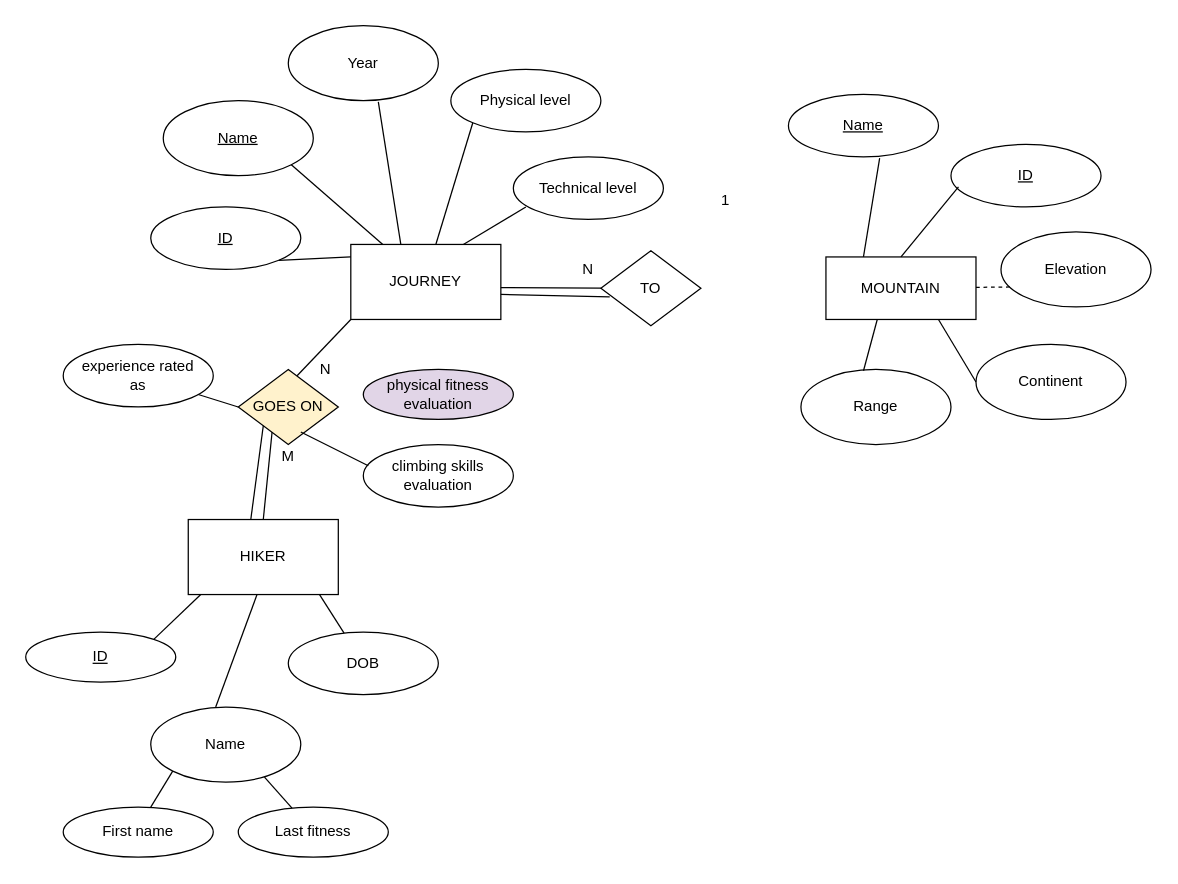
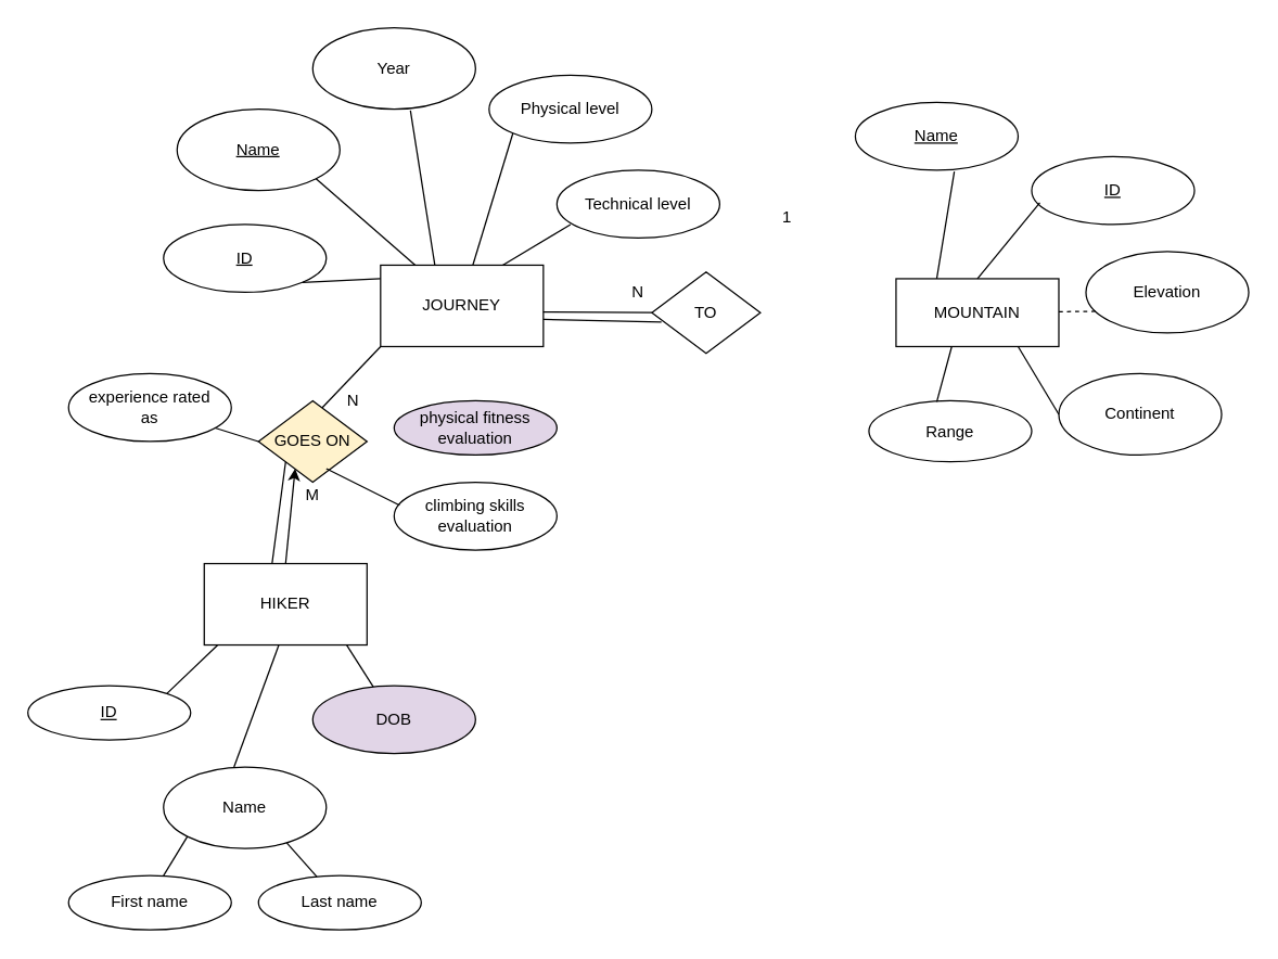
  <mxCell id="0" />
  <mxCell id="1" parent="0" />
  <mxCell id="2" value="MOUNTAIN" style="rounded=0;whiteSpace=wrap;html=1;" vertex="1" parent="1"><mxGeometry x="660" y="205" width="120" height="50" as="geometry" /></mxCell>
  <mxCell id="3" value="&lt;u&gt;ID&lt;/u&gt;" style="ellipse;whiteSpace=wrap;html=1;" vertex="1" parent="1"><mxGeometry x="760" y="115" width="120" height="50" as="geometry" /></mxCell>
  <mxCell id="4" value="Name" style="ellipse;whiteSpace=wrap;html=1;fontStyle=4" vertex="1" parent="1"><mxGeometry x="630" y="75" width="120" height="50" as="geometry" /></mxCell>
- <mxCell id="5" value="Range" style="ellipse;whiteSpace=wrap;html=1;" vertex="1" parent="1"><mxGeometry x="640" y="295" width="120" height="60" as="geometry" /></mxCell>
+ <mxCell id="5" value="Range" style="ellipse;whiteSpace=wrap;html=1;" vertex="1" parent="1"><mxGeometry x="640" y="295" width="120" height="45" as="geometry" /></mxCell>
  <mxCell id="6" value="Continent" style="ellipse;whiteSpace=wrap;html=1;" vertex="1" parent="1"><mxGeometry x="780" y="275" width="120" height="60" as="geometry" /></mxCell>
  <mxCell id="7" value="Elevation" style="ellipse;whiteSpace=wrap;html=1;" vertex="1" parent="1"><mxGeometry x="800" y="185" width="120" height="60" as="geometry" /></mxCell>
  <mxCell id="8" value="JOURNEY" style="rounded=0;whiteSpace=wrap;html=1;" vertex="1" parent="1"><mxGeometry x="280" y="195" width="120" height="60" as="geometry" /></mxCell>
  <mxCell id="9" value="&lt;u&gt;ID&lt;/u&gt;" style="ellipse;whiteSpace=wrap;html=1;" vertex="1" parent="1"><mxGeometry x="120" y="165" width="120" height="50" as="geometry" /></mxCell>
  <mxCell id="10" value="&lt;u&gt;Name&lt;/u&gt;" style="ellipse;whiteSpace=wrap;html=1;" vertex="1" parent="1"><mxGeometry x="130" y="80" width="120" height="60" as="geometry" /></mxCell>
  <mxCell id="11" value="Year" style="ellipse;whiteSpace=wrap;html=1;" vertex="1" parent="1"><mxGeometry x="230" y="20" width="120" height="60" as="geometry" /></mxCell>
  <mxCell id="12" value="Physical level" style="ellipse;whiteSpace=wrap;html=1;" vertex="1" parent="1"><mxGeometry x="360" y="55" width="120" height="50" as="geometry" /></mxCell>
  <mxCell id="13" value="Technical level" style="ellipse;whiteSpace=wrap;html=1;" vertex="1" parent="1"><mxGeometry x="410" y="125" width="120" height="50" as="geometry" /></mxCell>
  <mxCell id="14" value="HIKER" style="rounded=0;whiteSpace=wrap;html=1;" vertex="1" parent="1"><mxGeometry x="150" y="415" width="120" height="60" as="geometry" /></mxCell>
  <mxCell id="15" value="&lt;u&gt;ID&lt;/u&gt;" style="ellipse;whiteSpace=wrap;html=1;" vertex="1" parent="1"><mxGeometry x="20" y="505" width="120" height="40" as="geometry" /></mxCell>
  <mxCell id="16" value="Name" style="ellipse;whiteSpace=wrap;html=1;" vertex="1" parent="1"><mxGeometry x="120" y="565" width="120" height="60" as="geometry" /></mxCell>
  <mxCell id="17" value="First name" style="ellipse;whiteSpace=wrap;html=1;" vertex="1" parent="1"><mxGeometry x="50" y="645" width="120" height="40" as="geometry" /></mxCell>
- <mxCell id="18" value="Last fitness" style="ellipse;whiteSpace=wrap;html=1;" vertex="1" parent="1"><mxGeometry x="190" y="645" width="120" height="40" as="geometry" /></mxCell>
+ <mxCell id="18" value="Last name" style="ellipse;whiteSpace=wrap;html=1;" vertex="1" parent="1"><mxGeometry x="190" y="645" width="120" height="40" as="geometry" /></mxCell>
  <mxCell id="19" value="TO" style="rhombus;whiteSpace=wrap;html=1;" vertex="1" parent="1"><mxGeometry x="480" y="200" width="80" height="60" as="geometry" /></mxCell>
  <mxCell id="20" value="" style="endArrow=none;html=1;entryX=0.088;entryY=0.617;entryDx=0;entryDy=0;entryPerimeter=0;" edge="1" parent="1" target="19"><mxGeometry width="50" height="50" relative="1" as="geometry"><mxPoint x="400" y="235" as="sourcePoint" /><mxPoint x="480" y="235" as="targetPoint" /></mxGeometry></mxCell>
  <mxCell id="21" value="" style="endArrow=none;html=1;" edge="1" parent="1"><mxGeometry width="50" height="50" relative="1" as="geometry"><mxPoint x="400" y="229.52" as="sourcePoint" /><mxPoint x="480" y="230" as="targetPoint" /></mxGeometry></mxCell>
  <mxCell id="22" value="N" style="text;html=1;strokeColor=none;fillColor=none;align=center;verticalAlign=middle;whiteSpace=wrap;rounded=0;" vertex="1" parent="1"><mxGeometry x="450" y="205" width="40" height="20" as="geometry" /></mxCell>
  <mxCell id="23" value="1" style="text;html=1;strokeColor=none;fillColor=none;align=center;verticalAlign=middle;whiteSpace=wrap;rounded=0;" vertex="1" parent="1"><mxGeometry x="560" y="150" width="40" height="20" as="geometry" /></mxCell>
- <mxCell id="24" value="DOB" style="ellipse;whiteSpace=wrap;html=1;" vertex="1" parent="1"><mxGeometry x="230" y="505" width="120" height="50" as="geometry" /></mxCell>
+ <mxCell id="24" value="DOB" style="ellipse;whiteSpace=wrap;html=1;fillColor=#e1d5e7;" vertex="1" parent="1"><mxGeometry x="230" y="505" width="120" height="50" as="geometry" /></mxCell>
  <mxCell id="25" value="GOES ON" style="rhombus;whiteSpace=wrap;html=1;fillColor=#fff2cc;" vertex="1" parent="1"><mxGeometry x="190" y="295" width="80" height="60" as="geometry" /></mxCell>
- <mxCell id="26" value="" style="endArrow=none;html=1;entryX=0.338;entryY=0.833;entryDx=0;entryDy=0;entryPerimeter=0;exitX=0.5;exitY=0;exitDx=0;exitDy=0;" edge="1" parent="1" source="14" target="25"><mxGeometry width="50" height="50" relative="1" as="geometry"><mxPoint x="205" y="415" as="sourcePoint" /><mxPoint x="255" y="365" as="targetPoint" /></mxGeometry></mxCell>
+ <mxCell id="26" value="" style="endArrow=classic;html=1;entryX=0.338;entryY=0.833;entryDx=0;entryDy=0;entryPerimeter=0;exitX=0.5;exitY=0;exitDx=0;exitDy=0;" edge="1" parent="1" source="14" target="25"><mxGeometry width="50" height="50" relative="1" as="geometry"><mxPoint x="205" y="415" as="sourcePoint" /><mxPoint x="255" y="365" as="targetPoint" /></mxGeometry></mxCell>
  <mxCell id="27" value="" style="endArrow=none;html=1;entryX=0;entryY=1;entryDx=0;entryDy=0;" edge="1" parent="1" target="25"><mxGeometry width="50" height="50" relative="1" as="geometry"><mxPoint x="200" y="415" as="sourcePoint" /><mxPoint x="212" y="345" as="targetPoint" /></mxGeometry></mxCell>
  <mxCell id="28" value="" style="endArrow=none;html=1;exitX=0.588;exitY=0.083;exitDx=0;exitDy=0;exitPerimeter=0;" edge="1" parent="1" source="25"><mxGeometry width="50" height="50" relative="1" as="geometry"><mxPoint x="230" y="305" as="sourcePoint" /><mxPoint x="280" y="255" as="targetPoint" /></mxGeometry></mxCell>
  <mxCell id="29" value="M" style="text;html=1;strokeColor=none;fillColor=none;align=center;verticalAlign=middle;whiteSpace=wrap;rounded=0;" vertex="1" parent="1"><mxGeometry x="210" y="355" width="40" height="20" as="geometry" /></mxCell>
  <mxCell id="30" value="N" style="text;html=1;strokeColor=none;fillColor=none;align=center;verticalAlign=middle;whiteSpace=wrap;rounded=0;" vertex="1" parent="1"><mxGeometry x="240" y="285" width="40" height="20" as="geometry" /></mxCell>
  <mxCell id="31" value="physical fitness evaluation" style="ellipse;whiteSpace=wrap;html=1;fillColor=#e1d5e7;" vertex="1" parent="1"><mxGeometry x="290" y="295" width="120" height="40" as="geometry" /></mxCell>
  <mxCell id="32" value="climbing skills evaluation" style="ellipse;whiteSpace=wrap;html=1;" vertex="1" parent="1"><mxGeometry x="290" y="355" width="120" height="50" as="geometry" /></mxCell>
  <mxCell id="33" value="experience rated&lt;br&gt;as" style="ellipse;whiteSpace=wrap;html=1;" vertex="1" parent="1"><mxGeometry x="50" y="275" width="120" height="50" as="geometry" /></mxCell>
  <mxCell id="34" value="" style="endArrow=none;html=1;exitX=1;exitY=0;exitDx=0;exitDy=0;" edge="1" parent="1" source="15"><mxGeometry width="50" height="50" relative="1" as="geometry"><mxPoint x="110" y="525" as="sourcePoint" /><mxPoint x="160" y="475" as="targetPoint" /></mxGeometry></mxCell>
  <mxCell id="35" value="" style="endArrow=none;html=1;exitX=0.433;exitY=0;exitDx=0;exitDy=0;exitPerimeter=0;" edge="1" parent="1" source="16"><mxGeometry width="50" height="50" relative="1" as="geometry"><mxPoint x="155" y="525" as="sourcePoint" /><mxPoint x="205" y="475" as="targetPoint" /></mxGeometry></mxCell>
  <mxCell id="36" value="" style="endArrow=none;html=1;entryX=0;entryY=1;entryDx=0;entryDy=0;" edge="1" parent="1" target="16"><mxGeometry width="50" height="50" relative="1" as="geometry"><mxPoint x="120" y="645" as="sourcePoint" /><mxPoint x="147" y="615" as="targetPoint" /></mxGeometry></mxCell>
  <mxCell id="37" value="" style="endArrow=none;html=1;entryX=0.758;entryY=0.933;entryDx=0;entryDy=0;entryPerimeter=0;" edge="1" parent="1" source="18" target="16"><mxGeometry width="50" height="50" relative="1" as="geometry"><mxPoint x="180" y="655" as="sourcePoint" /><mxPoint x="230" y="605" as="targetPoint" /></mxGeometry></mxCell>
  <mxCell id="38" value="" style="endArrow=none;html=1;" edge="1" parent="1" source="24"><mxGeometry width="50" height="50" relative="1" as="geometry"><mxPoint x="205" y="525" as="sourcePoint" /><mxPoint x="255" y="475" as="targetPoint" /></mxGeometry></mxCell>
  <mxCell id="39" value="" style="endArrow=none;html=1;" edge="1" parent="1" source="33"><mxGeometry width="50" height="50" relative="1" as="geometry"><mxPoint x="140" y="375" as="sourcePoint" /><mxPoint x="190" y="325" as="targetPoint" /></mxGeometry></mxCell>
  <mxCell id="40" value="" style="endArrow=none;html=1;entryX=0.033;entryY=0.34;entryDx=0;entryDy=0;entryPerimeter=0;" edge="1" parent="1" target="32"><mxGeometry width="50" height="50" relative="1" as="geometry"><mxPoint x="240" y="345" as="sourcePoint" /><mxPoint x="310" y="365" as="targetPoint" /></mxGeometry></mxCell>
  <mxCell id="41" value="" style="endArrow=none;html=1;exitX=0.75;exitY=0;exitDx=0;exitDy=0;" edge="1" parent="1" source="8"><mxGeometry width="50" height="50" relative="1" as="geometry"><mxPoint x="370" y="215" as="sourcePoint" /><mxPoint x="420" y="165" as="targetPoint" /></mxGeometry></mxCell>
  <mxCell id="42" value="" style="endArrow=none;html=1;entryX=0;entryY=1;entryDx=0;entryDy=0;" edge="1" parent="1" target="12"><mxGeometry width="50" height="50" relative="1" as="geometry"><mxPoint x="348" y="195" as="sourcePoint" /><mxPoint x="370" y="125" as="targetPoint" /></mxGeometry></mxCell>
  <mxCell id="43" value="" style="endArrow=none;html=1;entryX=0.6;entryY=1.017;entryDx=0;entryDy=0;entryPerimeter=0;" edge="1" parent="1" target="11"><mxGeometry width="50" height="50" relative="1" as="geometry"><mxPoint x="320" y="195" as="sourcePoint" /><mxPoint x="300" y="115" as="targetPoint" /></mxGeometry></mxCell>
  <mxCell id="44" value="" style="endArrow=none;html=1;entryX=1;entryY=1;entryDx=0;entryDy=0;" edge="1" parent="1" source="8" target="10"><mxGeometry width="50" height="50" relative="1" as="geometry"><mxPoint x="240" y="195" as="sourcePoint" /><mxPoint x="290" y="145" as="targetPoint" /></mxGeometry></mxCell>
  <mxCell id="45" value="" style="endArrow=none;html=1;exitX=1;exitY=1;exitDx=0;exitDy=0;" edge="1" parent="1" source="9"><mxGeometry width="50" height="50" relative="1" as="geometry"><mxPoint x="230" y="255" as="sourcePoint" /><mxPoint x="280" y="205" as="targetPoint" /></mxGeometry></mxCell>
  <mxCell id="46" value="" style="endArrow=none;html=1;entryX=0.608;entryY=1.02;entryDx=0;entryDy=0;entryPerimeter=0;exitX=0.25;exitY=0;exitDx=0;exitDy=0;" edge="1" parent="1" source="2" target="4"><mxGeometry width="50" height="50" relative="1" as="geometry"><mxPoint x="660" y="195" as="sourcePoint" /><mxPoint x="710" y="145" as="targetPoint" /></mxGeometry></mxCell>
  <mxCell id="47" value="" style="endArrow=none;html=1;exitX=0.5;exitY=0;exitDx=0;exitDy=0;entryX=0.05;entryY=0.68;entryDx=0;entryDy=0;entryPerimeter=0;" edge="1" parent="1" source="2" target="3"><mxGeometry width="50" height="50" relative="1" as="geometry"><mxPoint x="720" y="200" as="sourcePoint" /><mxPoint x="770" y="150" as="targetPoint" /></mxGeometry></mxCell>
  <mxCell id="48" value="" style="endArrow=none;html=1;entryX=0.342;entryY=1;entryDx=0;entryDy=0;entryPerimeter=0;exitX=0.417;exitY=0.017;exitDx=0;exitDy=0;exitPerimeter=0;" edge="1" parent="1" source="5" target="2"><mxGeometry width="50" height="50" relative="1" as="geometry"><mxPoint x="680" y="305" as="sourcePoint" /><mxPoint x="730" y="255" as="targetPoint" /></mxGeometry></mxCell>
  <mxCell id="49" value="" style="endArrow=none;html=1;entryX=0.75;entryY=1;entryDx=0;entryDy=0;exitX=0;exitY=0.5;exitDx=0;exitDy=0;" edge="1" parent="1" source="6" target="2"><mxGeometry width="50" height="50" relative="1" as="geometry"><mxPoint x="740" y="305" as="sourcePoint" /><mxPoint x="790" y="255" as="targetPoint" /></mxGeometry></mxCell>
  <mxCell id="50" value="" style="endArrow=none;html=1;entryX=0.075;entryY=0.733;entryDx=0;entryDy=0;entryPerimeter=0;dashed=1;" edge="1" parent="1" source="2" target="7"><mxGeometry width="50" height="50" relative="1" as="geometry"><mxPoint x="780" y="280" as="sourcePoint" /><mxPoint x="800" y="230" as="targetPoint" /></mxGeometry></mxCell>
